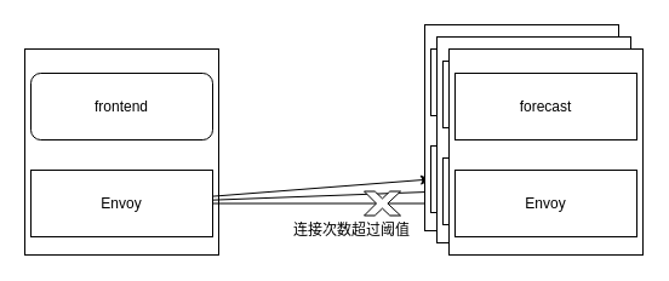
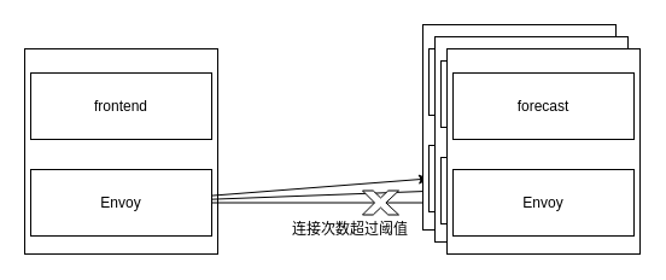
  <mxCell id="0" />
  <mxCell id="1" parent="0" />
  <mxCell id="2" value="" style="rounded=0;whiteSpace=wrap;html=1;" vertex="1" parent="1"><mxGeometry x="20" y="40" width="160" height="170" as="geometry" /></mxCell>
  <mxCell id="3" style="rounded=0;orthogonalLoop=1;jettySize=auto;html=1;entryX=0;entryY=0.5;entryDx=0;entryDy=0;" edge="1" parent="1" source="6" target="9"><mxGeometry relative="1" as="geometry" /></mxCell>
  <mxCell id="4" style="edgeStyle=none;rounded=0;orthogonalLoop=1;jettySize=auto;html=1;entryX=0;entryY=0.5;entryDx=0;entryDy=0;" edge="1" parent="1" source="6" target="12"><mxGeometry relative="1" as="geometry" /></mxCell>
  <mxCell id="5" style="edgeStyle=none;rounded=0;orthogonalLoop=1;jettySize=auto;html=1;entryX=0;entryY=0.5;entryDx=0;entryDy=0;" edge="1" parent="1" source="6" target="15"><mxGeometry relative="1" as="geometry" /></mxCell>
  <mxCell id="6" value="Envoy" style="rounded=0;whiteSpace=wrap;html=1;" vertex="1" parent="1"><mxGeometry x="25" y="140" width="150" height="55" as="geometry" /></mxCell>
- <mxCell id="7" value="frontend" style="whiteSpace=wrap;html=1;rounded=1;" vertex="1" parent="1"><mxGeometry x="25" y="60" width="150" height="55" as="geometry" /></mxCell>
+ <mxCell id="7" value="frontend" style="rounded=0;whiteSpace=wrap;html=1;" vertex="1" parent="1"><mxGeometry x="25" y="60" width="150" height="55" as="geometry" /></mxCell>
  <mxCell id="8" value="" style="rounded=0;whiteSpace=wrap;html=1;" vertex="1" parent="1"><mxGeometry x="350" y="20" width="160" height="170" as="geometry" /></mxCell>
  <mxCell id="9" value="Envoy" style="rounded=0;whiteSpace=wrap;html=1;" vertex="1" parent="1"><mxGeometry x="355" y="120" width="150" height="55" as="geometry" /></mxCell>
  <mxCell id="10" value="forecast" style="rounded=0;whiteSpace=wrap;html=1;" vertex="1" parent="1"><mxGeometry x="355" y="40" width="150" height="55" as="geometry" /></mxCell>
  <mxCell id="11" value="" style="rounded=0;whiteSpace=wrap;html=1;" vertex="1" parent="1"><mxGeometry x="360" y="30" width="160" height="170" as="geometry" /></mxCell>
  <mxCell id="12" value="Envoy" style="rounded=0;whiteSpace=wrap;html=1;" vertex="1" parent="1"><mxGeometry x="365" y="130" width="150" height="55" as="geometry" /></mxCell>
  <mxCell id="13" value="forecast" style="rounded=0;whiteSpace=wrap;html=1;" vertex="1" parent="1"><mxGeometry x="365" y="50" width="150" height="55" as="geometry" /></mxCell>
  <mxCell id="14" value="" style="rounded=0;whiteSpace=wrap;html=1;" vertex="1" parent="1"><mxGeometry x="370" y="40" width="160" height="170" as="geometry" /></mxCell>
  <mxCell id="15" value="Envoy" style="rounded=0;whiteSpace=wrap;html=1;" vertex="1" parent="1"><mxGeometry x="375" y="140" width="150" height="55" as="geometry" /></mxCell>
  <mxCell id="16" value="forecast" style="rounded=0;whiteSpace=wrap;html=1;" vertex="1" parent="1"><mxGeometry x="375" y="60" width="150" height="55" as="geometry" /></mxCell>
  <mxCell id="17" value="" style="verticalLabelPosition=bottom;verticalAlign=top;html=1;shape=mxgraph.basic.x" vertex="1" parent="1"><mxGeometry x="300" y="157.5" width="30" height="20" as="geometry" /></mxCell>
  <mxCell id="18" value="连接次数超过阈值" style="text;html=1;strokeColor=none;fillColor=none;align=center;verticalAlign=middle;whiteSpace=wrap;rounded=0;" vertex="1" parent="1"><mxGeometry x="225" y="180" width="130" height="20" as="geometry" /></mxCell>
